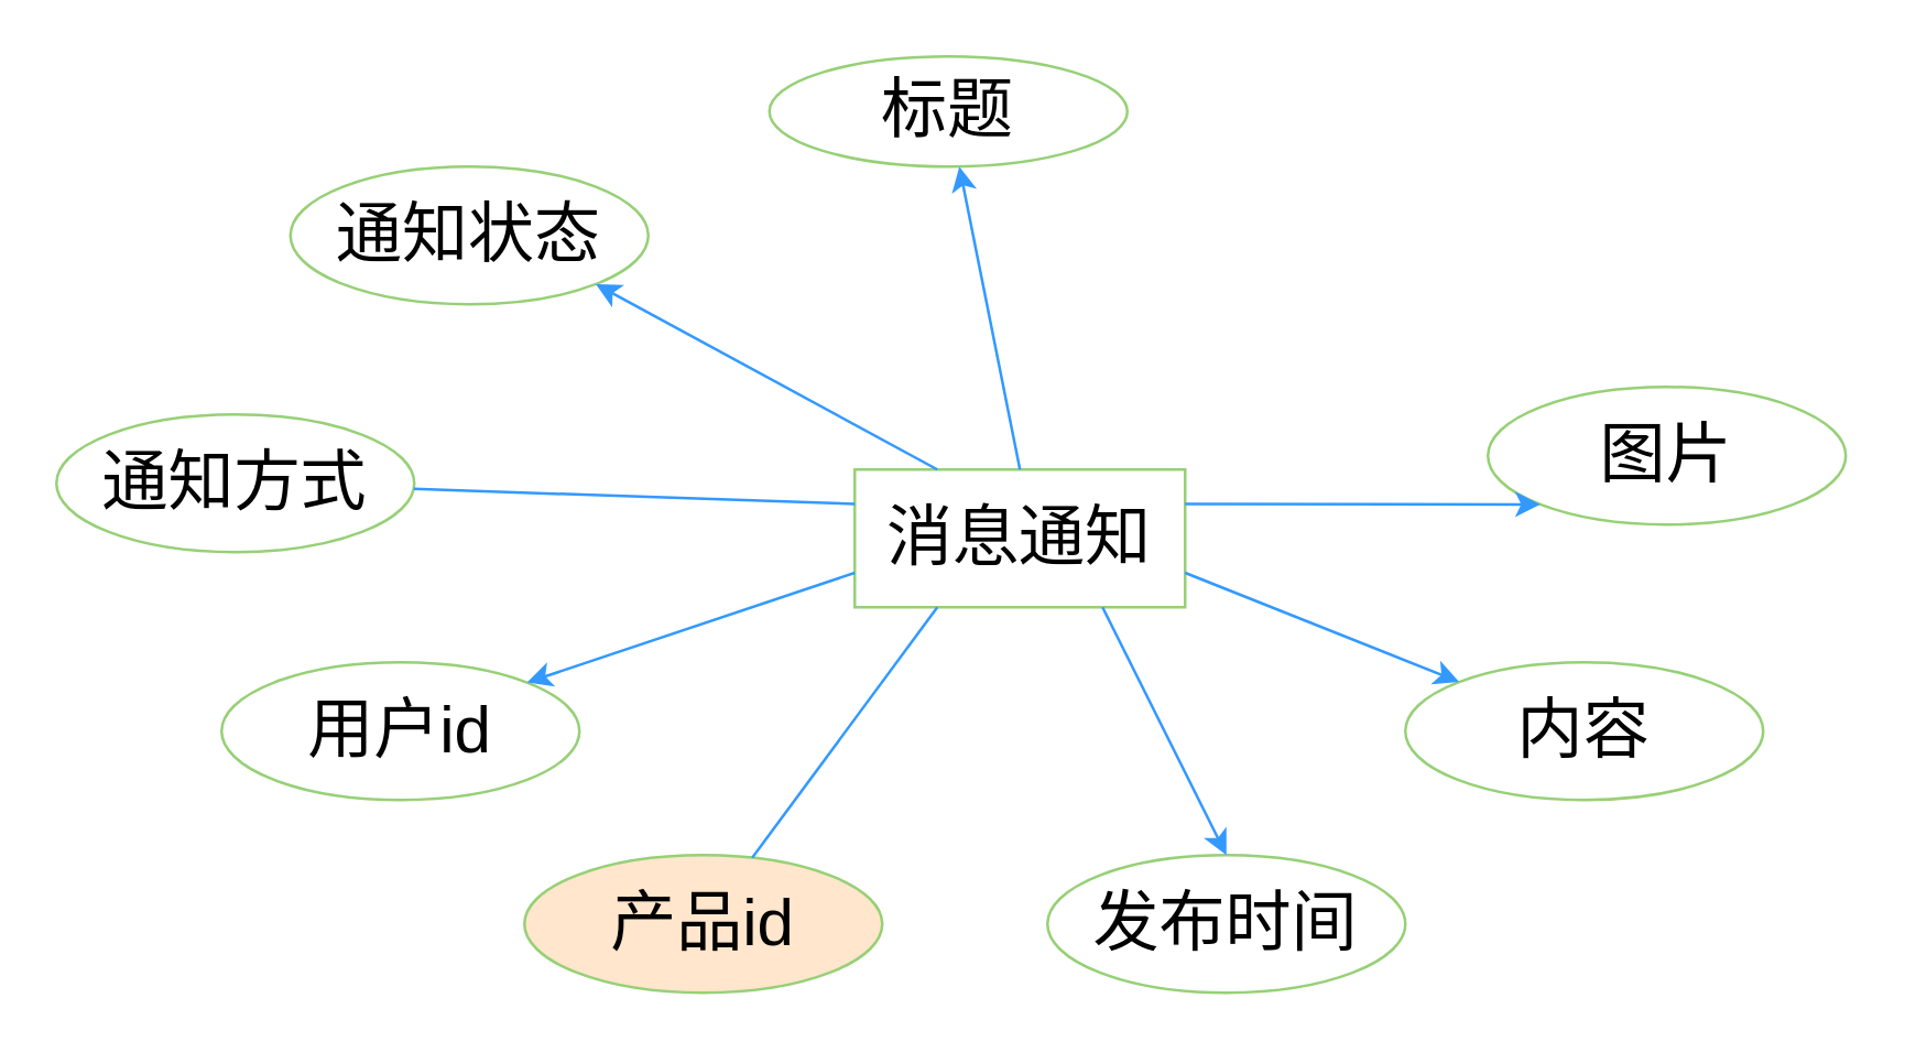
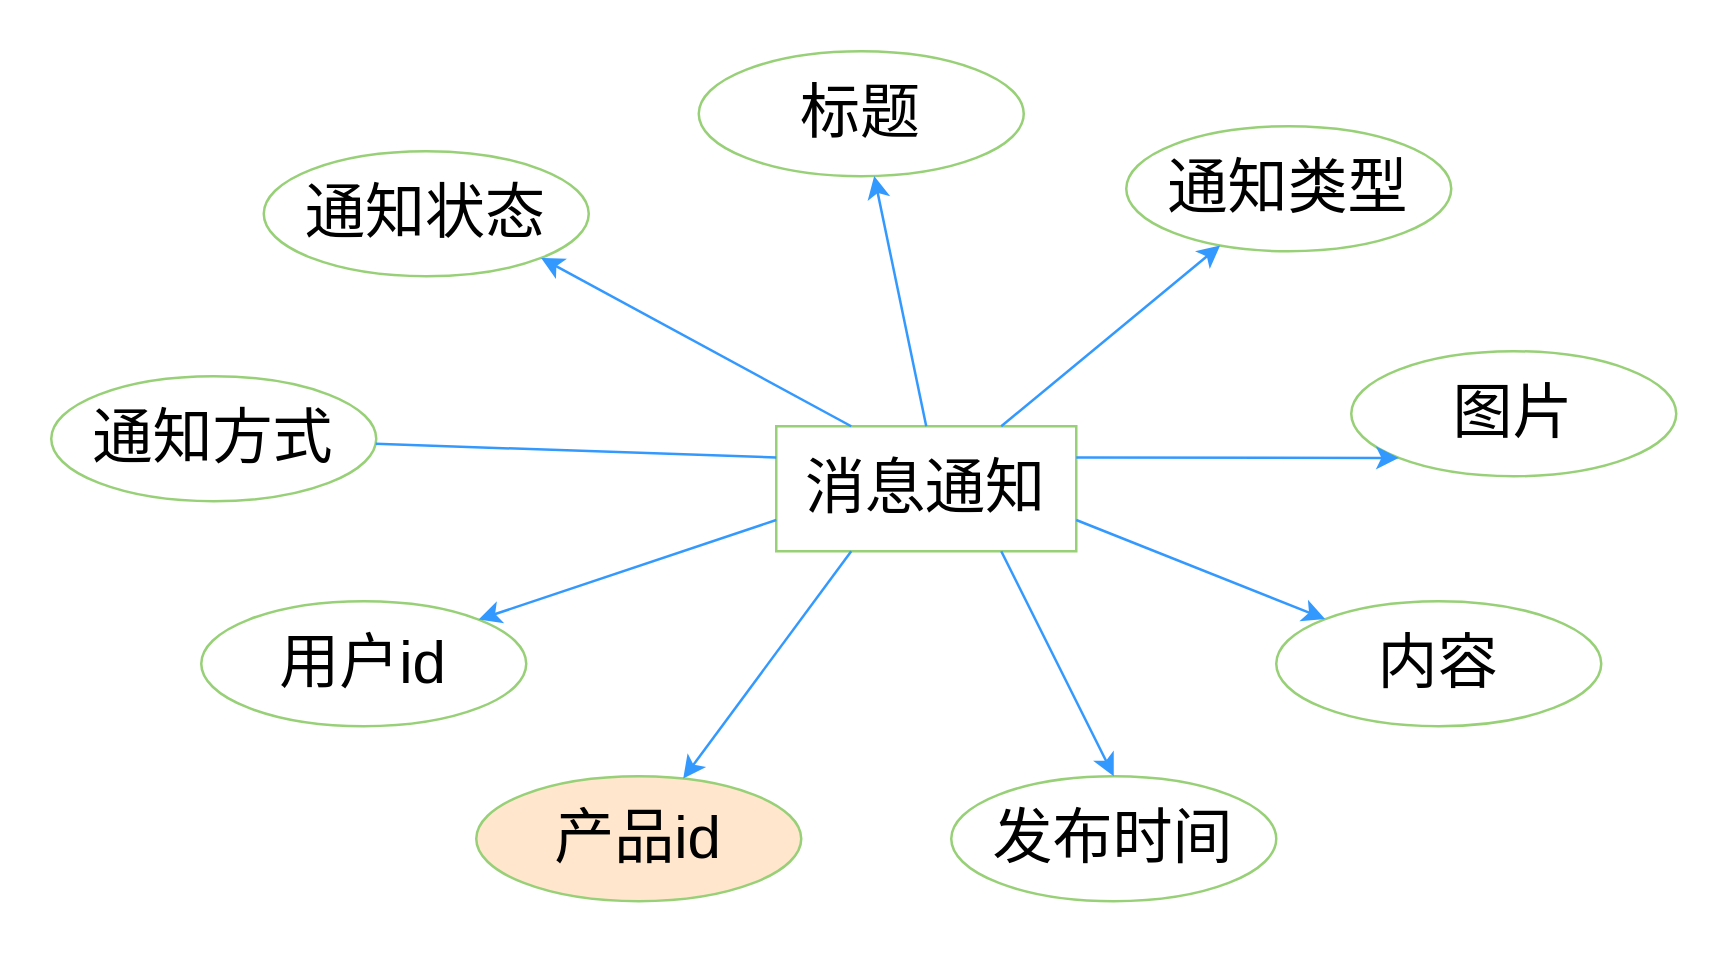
  <mxCell id="0" />
  <mxCell id="1" parent="0" />
  <mxCell id="2" value="&lt;span style=&quot;font-size: 24px;&quot;&gt;消息通知&lt;/span&gt;" style="rounded=0;whiteSpace=wrap;html=1;strokeColor=#97D077;" vertex="1" parent="1"><mxGeometry x="310" y="170" width="120" height="50" as="geometry" /></mxCell>
  <mxCell id="3" value="&lt;span style=&quot;font-size: 24px;&quot;&gt;通知方式&lt;/span&gt;" style="ellipse;whiteSpace=wrap;html=1;strokeColor=#97D077;" vertex="1" parent="1"><mxGeometry x="20" y="150" width="130" height="50" as="geometry" /></mxCell>
  <mxCell id="4" value="&lt;span style=&quot;font-size: 24px;&quot;&gt;用户id&lt;/span&gt;" style="ellipse;whiteSpace=wrap;html=1;strokeColor=#97D077;" vertex="1" parent="1"><mxGeometry x="80" y="240" width="130" height="50" as="geometry" /></mxCell>
  <mxCell id="5" value="&lt;span style=&quot;font-size: 24px;&quot;&gt;产品id&lt;/span&gt;" style="ellipse;whiteSpace=wrap;html=1;strokeColor=#97D077;fillColor=#ffe6cc;" vertex="1" parent="1"><mxGeometry x="190" y="310" width="130" height="50" as="geometry" /></mxCell>
  <mxCell id="6" value="&lt;span style=&quot;font-size: 24px;&quot;&gt;发布时间&lt;/span&gt;" style="ellipse;whiteSpace=wrap;html=1;strokeColor=#97D077;" vertex="1" parent="1"><mxGeometry x="380" y="310" width="130" height="50" as="geometry" /></mxCell>
  <mxCell id="7" value="&lt;span style=&quot;font-size: 24px;&quot;&gt;内容&lt;/span&gt;" style="ellipse;whiteSpace=wrap;html=1;strokeColor=#97D077;" vertex="1" parent="1"><mxGeometry x="510" y="240" width="130" height="50" as="geometry" /></mxCell>
  <mxCell id="8" value="&lt;span style=&quot;font-size: 24px;&quot;&gt;图片&lt;/span&gt;" style="ellipse;whiteSpace=wrap;html=1;strokeColor=#97D077;" vertex="1" parent="1"><mxGeometry x="540" y="140" width="130" height="50" as="geometry" /></mxCell>
- <mxCell id="10" value="&lt;span style=&quot;font-size: 24px;&quot;&gt;标题&lt;/span&gt;" style="ellipse;whiteSpace=wrap;html=1;strokeColor=#97D077;" vertex="1" parent="1"><mxGeometry x="279" y="20" width="130" height="40" as="geometry" /></mxCell>
+ <mxCell id="9" value="&lt;span style=&quot;font-size: 24px;&quot;&gt;通知类型&lt;/span&gt;" style="ellipse;whiteSpace=wrap;html=1;strokeColor=#97D077;" vertex="1" parent="1"><mxGeometry x="450" y="50" width="130" height="50" as="geometry" /></mxCell>
+ <mxCell id="10" value="&lt;span style=&quot;font-size: 24px;&quot;&gt;标题&lt;/span&gt;" style="ellipse;whiteSpace=wrap;html=1;strokeColor=#97D077;" vertex="1" parent="1"><mxGeometry x="279" y="20" width="130" height="50" as="geometry" /></mxCell>
  <mxCell id="11" value="&lt;span style=&quot;font-size: 24px;&quot;&gt;通知状态&lt;/span&gt;" style="ellipse;whiteSpace=wrap;html=1;strokeColor=#97D077;" vertex="1" parent="1"><mxGeometry x="105" y="60" width="130" height="50" as="geometry" /></mxCell>
  <mxCell id="12" value="" style="endArrow=classic;html=1;rounded=0;exitX=0;exitY=0.75;exitDx=0;exitDy=0;strokeColor=#3399FF;entryX=1;entryY=0;entryDx=0;entryDy=0;" edge="1" parent="1" source="2" target="4"><mxGeometry width="50" height="50" relative="1" as="geometry"><mxPoint x="320" y="225" as="sourcePoint" /><mxPoint x="220" y="225" as="targetPoint" /></mxGeometry></mxCell>
- <mxCell id="13" value="" style="endArrow=none;html=1;rounded=0;exitX=0.25;exitY=1;exitDx=0;exitDy=0;strokeColor=#3399FF;" edge="1" parent="1" source="2" target="5"><mxGeometry width="50" height="50" relative="1" as="geometry"><mxPoint x="330" y="235" as="sourcePoint" /><mxPoint x="230" y="235" as="targetPoint" /></mxGeometry></mxCell>
+ <mxCell id="13" value="" style="endArrow=classic;html=1;rounded=0;exitX=0.25;exitY=1;exitDx=0;exitDy=0;strokeColor=#3399FF;" edge="1" parent="1" source="2" target="5"><mxGeometry width="50" height="50" relative="1" as="geometry"><mxPoint x="330" y="235" as="sourcePoint" /><mxPoint x="230" y="235" as="targetPoint" /></mxGeometry></mxCell>
  <mxCell id="14" value="" style="endArrow=classic;html=1;rounded=0;exitX=0.75;exitY=1;exitDx=0;exitDy=0;strokeColor=#3399FF;entryX=0.5;entryY=0;entryDx=0;entryDy=0;" edge="1" parent="1" source="2" target="6"><mxGeometry width="50" height="50" relative="1" as="geometry"><mxPoint x="340" y="245" as="sourcePoint" /><mxPoint x="240" y="245" as="targetPoint" /></mxGeometry></mxCell>
  <mxCell id="15" value="" style="endArrow=classic;html=1;rounded=0;exitX=1;exitY=0.75;exitDx=0;exitDy=0;strokeColor=#3399FF;" edge="1" parent="1" source="2" target="7"><mxGeometry width="50" height="50" relative="1" as="geometry"><mxPoint x="350" y="255" as="sourcePoint" /><mxPoint x="250" y="255" as="targetPoint" /></mxGeometry></mxCell>
  <mxCell id="16" value="" style="endArrow=classic;html=1;rounded=0;exitX=1;exitY=0.25;exitDx=0;exitDy=0;strokeColor=#3399FF;entryX=0;entryY=1;entryDx=0;entryDy=0;" edge="1" parent="1" source="2" target="8"><mxGeometry width="50" height="50" relative="1" as="geometry"><mxPoint x="360" y="265" as="sourcePoint" /><mxPoint x="260" y="265" as="targetPoint" /></mxGeometry></mxCell>
+ <mxCell id="17" value="" style="endArrow=classic;html=1;rounded=0;exitX=0.75;exitY=0;exitDx=0;exitDy=0;strokeColor=#3399FF;" edge="1" parent="1" source="2" target="9"><mxGeometry width="50" height="50" relative="1" as="geometry"><mxPoint x="370" y="275" as="sourcePoint" /><mxPoint x="270" y="275" as="targetPoint" /></mxGeometry></mxCell>
  <mxCell id="18" value="" style="endArrow=classic;html=1;rounded=0;exitX=0.5;exitY=0;exitDx=0;exitDy=0;strokeColor=#3399FF;" edge="1" parent="1" source="2" target="10"><mxGeometry width="50" height="50" relative="1" as="geometry"><mxPoint x="380" y="285" as="sourcePoint" /><mxPoint x="280" y="285" as="targetPoint" /></mxGeometry></mxCell>
  <mxCell id="19" value="" style="endArrow=classic;html=1;rounded=0;exitX=0.25;exitY=0;exitDx=0;exitDy=0;strokeColor=#3399FF;entryX=1;entryY=1;entryDx=0;entryDy=0;" edge="1" parent="1" source="2" target="11"><mxGeometry width="50" height="50" relative="1" as="geometry"><mxPoint x="390" y="295" as="sourcePoint" /><mxPoint x="290" y="295" as="targetPoint" /></mxGeometry></mxCell>
  <mxCell id="20" value="" style="endArrow=none;html=1;rounded=0;exitX=0;exitY=0.25;exitDx=0;exitDy=0;strokeColor=#3399FF;" edge="1" parent="1" source="2" target="3"><mxGeometry width="50" height="50" relative="1" as="geometry"><mxPoint x="400" y="305" as="sourcePoint" /><mxPoint x="300" y="305" as="targetPoint" /></mxGeometry></mxCell>
